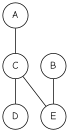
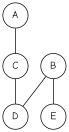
  graph {
    fontname="Comic Neue"
    node [fontname="Comic Neue" shape=circle]
    edge [fontname="Comic Neue"]
    A
    C
    D
    E
    B
    A -- C
    C -- D
-   C -- E
+   B -- D
    B -- E
  }
